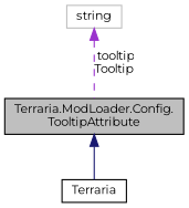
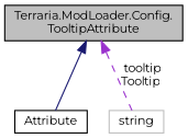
  digraph {
    fontname=Montserrat
    node [color=black fillcolor=white fontname=Montserrat fontsize=10 shape=record style=filled]
    edge [dir=back fontname=Montserrat fontsize=10 labelfontname=Helvetica labelfontsize=10]
    n1 [fillcolor=grey75 fontcolor=black height=0.2 label="Terraria.ModLoader.Config.\lTooltipAttribute" width=0.4]
-   n2 [height=0.2 label=Terraria width=0.4]
+   n2 [height=0.2 label=Attribute width=0.4]
    n3 [color=grey75 height=0.2 label=string width=0.4]
    n1 -> n2 [color=midnightblue style=solid]
-   n3 -> n1 [color=darkorchid3 label=" tooltip\nTooltip" style=dashed]
+   n1 -> n3 [color=darkorchid3 label=" tooltip\nTooltip" style=dashed]
  }
